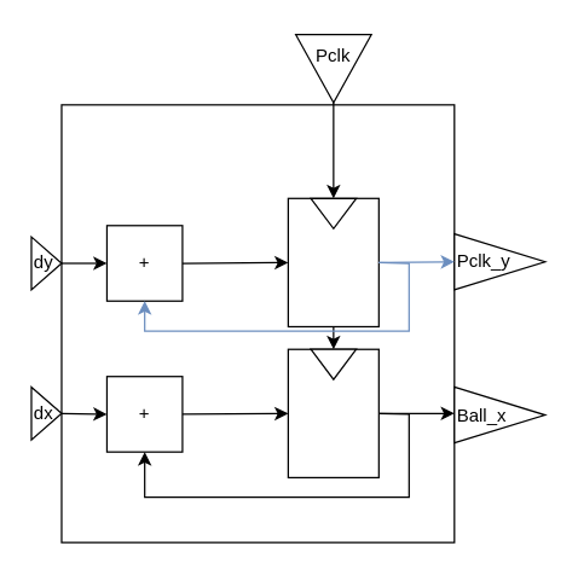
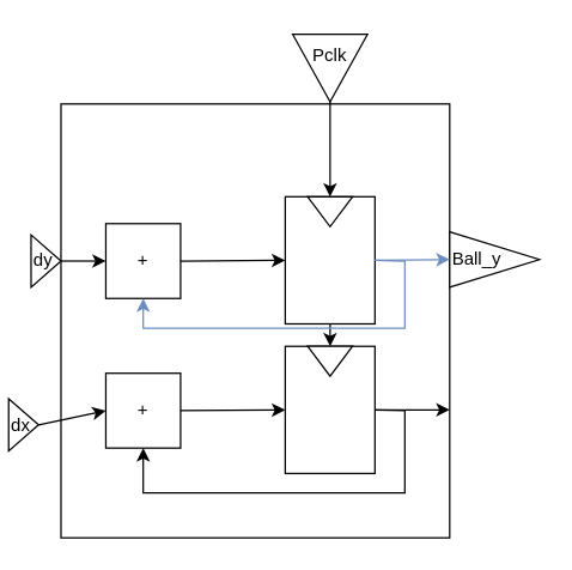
  <mxCell id="0" />
  <mxCell id="1" parent="0" />
  <mxCell id="2" value="" style="rounded=0;whiteSpace=wrap;html=1;" vertex="1" parent="1"><mxGeometry x="40" y="69" width="260" height="290" as="geometry" /></mxCell>
  <mxCell id="3" value="+" style="rounded=0;whiteSpace=wrap;html=1;" vertex="1" parent="1"><mxGeometry x="70" y="149" width="50" height="50" as="geometry" /></mxCell>
  <mxCell id="4" value="+" style="rounded=0;whiteSpace=wrap;html=1;" vertex="1" parent="1"><mxGeometry x="70" y="249" width="50" height="50" as="geometry" /></mxCell>
  <mxCell id="5" value="dy" style="triangle;whiteSpace=wrap;html=1;align=left;" vertex="1" parent="1"><mxGeometry x="20" y="156.5" width="20" height="35" as="geometry" /></mxCell>
- <mxCell id="6" value="dx" style="triangle;whiteSpace=wrap;html=1;align=left;" vertex="1" parent="1"><mxGeometry x="20" y="256" width="20" height="35" as="geometry" /></mxCell>
+ <mxCell id="6" value="dx" style="triangle;whiteSpace=wrap;html=1;align=left;" vertex="1" parent="1"><mxGeometry x="5" y="266" width="20" height="35" as="geometry" /></mxCell>
  <mxCell id="7" value="" style="endArrow=classic;html=1;entryX=0;entryY=0.5;entryDx=0;entryDy=0;exitX=1;exitY=0.5;exitDx=0;exitDy=0;" edge="1" parent="1" source="5" target="3"><mxGeometry width="50" height="50" relative="1" as="geometry"><mxPoint x="-100" y="539" as="sourcePoint" /><mxPoint x="-50" y="489" as="targetPoint" /></mxGeometry></mxCell>
  <mxCell id="8" value="" style="endArrow=classic;html=1;exitX=1;exitY=0.5;exitDx=0;exitDy=0;entryX=0;entryY=0.5;entryDx=0;entryDy=0;" edge="1" parent="1" source="6" target="4"><mxGeometry width="50" height="50" relative="1" as="geometry"><mxPoint x="-150" y="279" as="sourcePoint" /><mxPoint x="-100" y="229" as="targetPoint" /></mxGeometry></mxCell>
  <mxCell id="9" value="" style="rounded=0;whiteSpace=wrap;html=1;align=left;" vertex="1" parent="1"><mxGeometry x="190" y="131" width="60" height="85" as="geometry" /></mxCell>
  <mxCell id="10" value="" style="triangle;whiteSpace=wrap;html=1;align=left;rotation=90;" vertex="1" parent="1"><mxGeometry x="210" y="126" width="20" height="30" as="geometry" /></mxCell>
  <mxCell id="11" value="" style="rounded=0;whiteSpace=wrap;html=1;align=left;" vertex="1" parent="1"><mxGeometry x="190" y="231" width="60" height="85" as="geometry" /></mxCell>
  <mxCell id="12" value="" style="triangle;whiteSpace=wrap;html=1;align=left;rotation=90;" vertex="1" parent="1"><mxGeometry x="210" y="226" width="20" height="30" as="geometry" /></mxCell>
  <mxCell id="13" value="" style="endArrow=classic;html=1;entryX=0;entryY=0.5;entryDx=0;entryDy=0;exitX=1;exitY=0.5;exitDx=0;exitDy=0;" edge="1" parent="1" source="14" target="10"><mxGeometry width="50" height="50" relative="1" as="geometry"><mxPoint x="220" y="39" as="sourcePoint" /><mxPoint x="260" y="-31" as="targetPoint" /></mxGeometry></mxCell>
  <mxCell id="14" value="Pclk" style="triangle;whiteSpace=wrap;html=1;align=center;rotation=90;horizontal=0;verticalAlign=top;" vertex="1" parent="1"><mxGeometry x="197.5" y="20" width="45" height="50" as="geometry" /></mxCell>
  <mxCell id="15" value="" style="endArrow=classic;html=1;entryX=0;entryY=0.5;entryDx=0;entryDy=0;exitX=0.5;exitY=1;exitDx=0;exitDy=0;" edge="1" parent="1" source="9" target="12"><mxGeometry width="50" height="50" relative="1" as="geometry"><mxPoint x="130" y="209" as="sourcePoint" /><mxPoint x="180" y="159" as="targetPoint" /></mxGeometry></mxCell>
  <mxCell id="16" value="" style="endArrow=classic;html=1;exitX=1;exitY=0.5;exitDx=0;exitDy=0;entryX=0;entryY=0.5;entryDx=0;entryDy=0;" edge="1" parent="1" source="3" target="9"><mxGeometry width="50" height="50" relative="1" as="geometry"><mxPoint x="120" y="239" as="sourcePoint" /><mxPoint x="170" y="189" as="targetPoint" /></mxGeometry></mxCell>
  <mxCell id="17" value="" style="endArrow=classic;html=1;exitX=1;exitY=0.5;exitDx=0;exitDy=0;entryX=0;entryY=0.5;entryDx=0;entryDy=0;" edge="1" parent="1" source="4" target="11"><mxGeometry width="50" height="50" relative="1" as="geometry"><mxPoint x="110" y="259" as="sourcePoint" /><mxPoint x="160" y="209" as="targetPoint" /></mxGeometry></mxCell>
- <mxCell id="18" value="Pclk_y" style="triangle;whiteSpace=wrap;html=1;align=left;" vertex="1" parent="1"><mxGeometry x="300" y="154.5" width="60" height="37" as="geometry" /></mxCell>
- <mxCell id="19" value="Ball_x" style="triangle;whiteSpace=wrap;html=1;align=left;" vertex="1" parent="1"><mxGeometry x="300" y="256" width="60" height="37" as="geometry" /></mxCell>
+ <mxCell id="18" value="Ball_y" style="triangle;whiteSpace=wrap;html=1;align=left;" vertex="1" parent="1"><mxGeometry x="300" y="154.5" width="60" height="37" as="geometry" /></mxCell>
  <mxCell id="20" value="" style="endArrow=classic;html=1;exitX=1;exitY=0.5;exitDx=0;exitDy=0;entryX=0;entryY=0.5;entryDx=0;entryDy=0;fillColor=#dae8fc;strokeColor=#6c8ebf;" edge="1" parent="1" source="9" target="18"><mxGeometry width="50" height="50" relative="1" as="geometry"><mxPoint x="430" y="249" as="sourcePoint" /><mxPoint x="480" y="199" as="targetPoint" /></mxGeometry></mxCell>
  <mxCell id="21" value="" style="endArrow=classic;html=1;exitX=1;exitY=0.5;exitDx=0;exitDy=0;entryX=1;entryY=0.705;entryDx=0;entryDy=0;entryPerimeter=0;" edge="1" parent="1" source="11" target="2"><mxGeometry width="50" height="50" relative="1" as="geometry"><mxPoint x="410" y="259" as="sourcePoint" /><mxPoint x="460" y="209" as="targetPoint" /></mxGeometry></mxCell>
  <mxCell id="22" value="" style="endArrow=classic;html=1;exitX=1;exitY=0.5;exitDx=0;exitDy=0;entryX=0.5;entryY=1;entryDx=0;entryDy=0;rounded=0;fillColor=#dae8fc;strokeColor=#6c8ebf;" edge="1" parent="1" source="9" target="3"><mxGeometry width="50" height="50" relative="1" as="geometry"><mxPoint x="450" y="219" as="sourcePoint" /><mxPoint x="500" y="169" as="targetPoint" /><Array as="points"><mxPoint x="270" y="174" /><mxPoint x="270" y="219" /><mxPoint x="95" y="219" /></Array></mxGeometry></mxCell>
  <mxCell id="23" value="" style="endArrow=classic;html=1;exitX=1;exitY=0.5;exitDx=0;exitDy=0;entryX=0.5;entryY=1;entryDx=0;entryDy=0;rounded=0;" edge="1" parent="1" source="11" target="4"><mxGeometry width="50" height="50" relative="1" as="geometry"><mxPoint x="360" y="339" as="sourcePoint" /><mxPoint x="410" y="289" as="targetPoint" /><Array as="points"><mxPoint x="270" y="274" /><mxPoint x="270" y="329" /><mxPoint x="95" y="329" /></Array></mxGeometry></mxCell>
